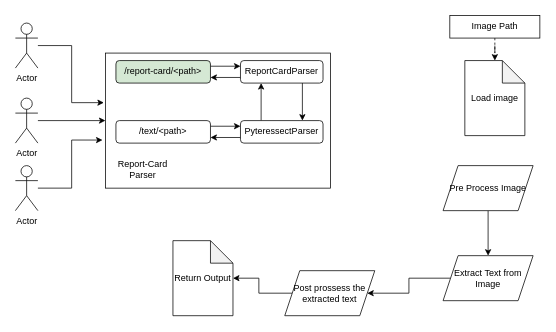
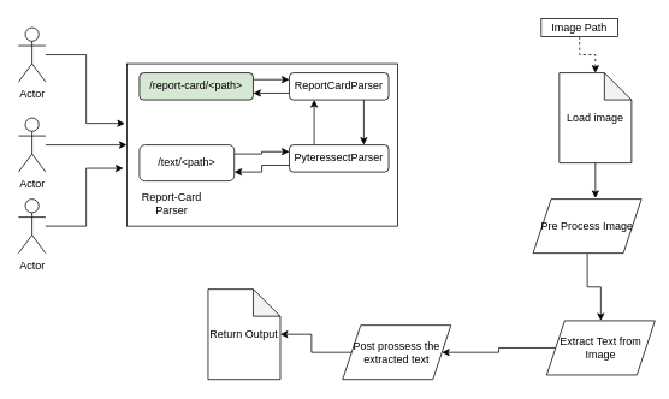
  <mxCell id="0" />
  <mxCell id="1" parent="0" />
  <mxCell id="2" value="" style="rounded=0;whiteSpace=wrap;html=1;" vertex="1" parent="1"><mxGeometry x="140" y="70" width="300" height="180" as="geometry" /></mxCell>
  <mxCell id="3" value="Report-Card Parser" style="text;html=1;strokeColor=none;fillColor=none;align=center;verticalAlign=middle;whiteSpace=wrap;rounded=0;" vertex="1" parent="1"><mxGeometry x="140" y="210" width="100" height="30" as="geometry" /></mxCell>
  <mxCell id="4" value="Actor" style="shape=umlActor;verticalLabelPosition=bottom;verticalAlign=top;html=1;outlineConnect=0;" vertex="1" parent="1"><mxGeometry x="20" y="30" width="30" height="60" as="geometry" /></mxCell>
  <mxCell id="5" style="edgeStyle=orthogonalEdgeStyle;rounded=0;orthogonalLoop=1;jettySize=auto;html=1;" edge="1" parent="1" source="6" target="2"><mxGeometry relative="1" as="geometry" /></mxCell>
  <mxCell id="6" value="Actor" style="shape=umlActor;verticalLabelPosition=bottom;verticalAlign=top;html=1;outlineConnect=0;" vertex="1" parent="1"><mxGeometry x="20" y="130" width="30" height="60" as="geometry" /></mxCell>
  <mxCell id="7" value="Actor" style="shape=umlActor;verticalLabelPosition=bottom;verticalAlign=top;html=1;outlineConnect=0;" vertex="1" parent="1"><mxGeometry x="20" y="220" width="30" height="60" as="geometry" /></mxCell>
  <mxCell id="8" style="edgeStyle=orthogonalEdgeStyle;rounded=0;orthogonalLoop=1;jettySize=auto;html=1;entryX=-0.007;entryY=0.367;entryDx=0;entryDy=0;entryPerimeter=0;" edge="1" parent="1" source="4" target="2"><mxGeometry relative="1" as="geometry" /></mxCell>
  <mxCell id="9" style="edgeStyle=orthogonalEdgeStyle;rounded=0;orthogonalLoop=1;jettySize=auto;html=1;exitX=1;exitY=0.25;exitDx=0;exitDy=0;entryX=0;entryY=0.25;entryDx=0;entryDy=0;" edge="1" parent="1" source="10" target="13"><mxGeometry relative="1" as="geometry" /></mxCell>
  <mxCell id="10" value="/report-card/&amp;lt;path&amp;gt;" style="rounded=1;whiteSpace=wrap;html=1;fillColor=#d5e8d4;" vertex="1" parent="1"><mxGeometry x="154" y="80" width="126" height="30" as="geometry" /></mxCell>
  <mxCell id="11" style="edgeStyle=orthogonalEdgeStyle;rounded=0;orthogonalLoop=1;jettySize=auto;html=1;exitX=0.75;exitY=1;exitDx=0;exitDy=0;entryX=0.75;entryY=0;entryDx=0;entryDy=0;" edge="1" parent="1" source="13" target="16"><mxGeometry relative="1" as="geometry" /></mxCell>
  <mxCell id="12" style="edgeStyle=orthogonalEdgeStyle;rounded=0;orthogonalLoop=1;jettySize=auto;html=1;exitX=0;exitY=0.75;exitDx=0;exitDy=0;entryX=1;entryY=0.75;entryDx=0;entryDy=0;" edge="1" parent="1" source="13" target="10"><mxGeometry relative="1" as="geometry" /></mxCell>
  <mxCell id="13" value="ReportCardParser" style="rounded=1;whiteSpace=wrap;html=1;" vertex="1" parent="1"><mxGeometry x="320" y="80" width="110" height="30" as="geometry" /></mxCell>
  <mxCell id="14" style="edgeStyle=orthogonalEdgeStyle;rounded=0;orthogonalLoop=1;jettySize=auto;html=1;exitX=0.25;exitY=0;exitDx=0;exitDy=0;entryX=0.25;entryY=1;entryDx=0;entryDy=0;" edge="1" parent="1" source="16" target="13"><mxGeometry relative="1" as="geometry" /></mxCell>
  <mxCell id="15" style="edgeStyle=orthogonalEdgeStyle;rounded=0;orthogonalLoop=1;jettySize=auto;html=1;exitX=0;exitY=0.75;exitDx=0;exitDy=0;entryX=1;entryY=0.75;entryDx=0;entryDy=0;" edge="1" parent="1" source="16" target="18"><mxGeometry relative="1" as="geometry" /></mxCell>
  <mxCell id="16" value="PyteressectParser" style="rounded=1;whiteSpace=wrap;html=1;" vertex="1" parent="1"><mxGeometry x="320" y="160" width="110" height="30" as="geometry" /></mxCell>
  <mxCell id="17" style="edgeStyle=orthogonalEdgeStyle;rounded=0;orthogonalLoop=1;jettySize=auto;html=1;exitX=1;exitY=0.25;exitDx=0;exitDy=0;entryX=0;entryY=0.25;entryDx=0;entryDy=0;" edge="1" parent="1" source="18" target="16"><mxGeometry relative="1" as="geometry" /></mxCell>
- <mxCell id="18" value="/text/&amp;lt;path&amp;gt;" style="rounded=1;whiteSpace=wrap;html=1;" vertex="1" parent="1"><mxGeometry x="154" y="160" width="126" height="30" as="geometry" /></mxCell>
+ <mxCell id="18" value="/text/&amp;lt;path&amp;gt;" style="rounded=1;whiteSpace=wrap;html=1;" vertex="1" parent="1"><mxGeometry x="154" y="160" width="105" height="40" as="geometry" /></mxCell>
  <mxCell id="19" style="edgeStyle=orthogonalEdgeStyle;rounded=0;orthogonalLoop=1;jettySize=auto;html=1;entryX=-0.013;entryY=0.644;entryDx=0;entryDy=0;entryPerimeter=0;" edge="1" parent="1" source="7" target="2"><mxGeometry relative="1" as="geometry" /></mxCell>
  <mxCell id="20" style="edgeStyle=orthogonalEdgeStyle;rounded=0;orthogonalLoop=1;jettySize=auto;html=1;dashed=1;" edge="1" parent="1" source="21" target="22"><mxGeometry relative="1" as="geometry" /></mxCell>
- <mxCell id="21" value="Image Path" style="rounded=0;whiteSpace=wrap;html=1;" vertex="1" parent="1"><mxGeometry x="599" y="20" width="120" height="30" as="geometry" /></mxCell>
+ <mxCell id="21" value="Image Path" style="rounded=0;whiteSpace=wrap;html=1;" vertex="1" parent="1"><mxGeometry x="599" y="20" width="85" height="20" as="geometry" /></mxCell>
  <mxCell id="22" value="Load image" style="shape=note;whiteSpace=wrap;html=1;backgroundOutline=1;darkOpacity=0.05;" vertex="1" parent="1"><mxGeometry x="619" y="80" width="80" height="100" as="geometry" /></mxCell>
  <mxCell id="23" style="edgeStyle=orthogonalEdgeStyle;rounded=0;orthogonalLoop=1;jettySize=auto;html=1;" edge="1" parent="1" source="24" target="27"><mxGeometry relative="1" as="geometry" /></mxCell>
  <mxCell id="24" value="Pre Process Image" style="shape=parallelogram;perimeter=parallelogramPerimeter;whiteSpace=wrap;html=1;fixedSize=1;" vertex="1" parent="1"><mxGeometry x="590" y="220" width="120" height="60" as="geometry" /></mxCell>
+ <mxCell id="25" style="edgeStyle=orthogonalEdgeStyle;rounded=0;orthogonalLoop=1;jettySize=auto;html=1;entryX=0.575;entryY=-0.017;entryDx=0;entryDy=0;entryPerimeter=0;" edge="1" parent="1" source="22" target="24"><mxGeometry relative="1" as="geometry" /></mxCell>
  <mxCell id="26" style="edgeStyle=orthogonalEdgeStyle;rounded=0;orthogonalLoop=1;jettySize=auto;html=1;" edge="1" parent="1" source="27" target="29"><mxGeometry relative="1" as="geometry" /></mxCell>
- <mxCell id="27" value="Extract Text from Image" style="shape=parallelogram;perimeter=parallelogramPerimeter;whiteSpace=wrap;html=1;fixedSize=1;" vertex="1" parent="1"><mxGeometry x="590" y="340" width="120" height="60" as="geometry" /></mxCell>
+ <mxCell id="27" value="Extract Text from Image" style="shape=parallelogram;perimeter=parallelogramPerimeter;whiteSpace=wrap;html=1;fixedSize=1;" vertex="1" parent="1"><mxGeometry x="605" y="355" width="120" height="60" as="geometry" /></mxCell>
  <mxCell id="28" style="edgeStyle=orthogonalEdgeStyle;rounded=0;orthogonalLoop=1;jettySize=auto;html=1;" edge="1" parent="1" source="29" target="30"><mxGeometry relative="1" as="geometry" /></mxCell>
  <mxCell id="29" value="Post prossess the extracted text" style="shape=parallelogram;perimeter=parallelogramPerimeter;whiteSpace=wrap;html=1;fixedSize=1;" vertex="1" parent="1"><mxGeometry x="379" y="360" width="120" height="60" as="geometry" /></mxCell>
  <mxCell id="30" value="Return Output" style="shape=note;whiteSpace=wrap;html=1;backgroundOutline=1;darkOpacity=0.05;" vertex="1" parent="1"><mxGeometry x="230" y="320" width="80" height="100" as="geometry" /></mxCell>
